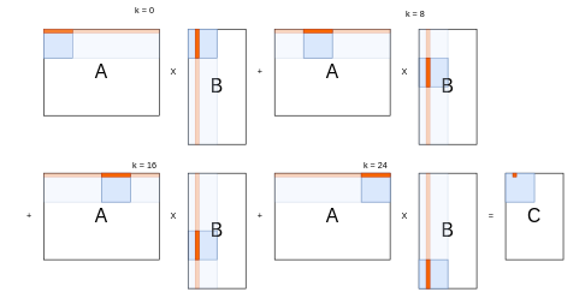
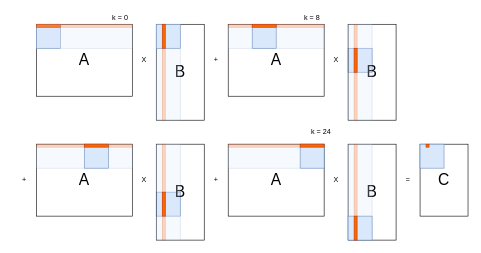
  <mxCell id="0" />
  <mxCell id="1" parent="0" />
  <mxCell id="2" value="" style="whiteSpace=wrap;html=1;aspect=fixed;fillColor=#dae8fc;strokeColor=#6c8ebf;" parent="1" vertex="1"><mxGeometry x="580" y="80" width="40" height="40" as="geometry" /></mxCell>
  <mxCell id="3" value="" style="whiteSpace=wrap;html=1;aspect=fixed;fillColor=#dae8fc;strokeColor=#6c8ebf;" parent="1" vertex="1"><mxGeometry x="260" y="320" width="40" height="40" as="geometry" /></mxCell>
  <mxCell id="4" value="&lt;font style=&quot;font-size: 26px;&quot;&gt;A&lt;/font&gt;" style="rounded=0;whiteSpace=wrap;html=1;fillColor=none;" parent="1" vertex="1"><mxGeometry x="60" y="40" width="160" height="120" as="geometry" /></mxCell>
  <mxCell id="5" value="&lt;font style=&quot;font-size: 26px;&quot;&gt;B&lt;/font&gt;" style="rounded=0;whiteSpace=wrap;html=1;fillColor=none;" parent="1" vertex="1"><mxGeometry x="260" y="40" width="80" height="160" as="geometry" /></mxCell>
  <mxCell id="6" value="&lt;font style=&quot;font-size: 26px;&quot;&gt;C&lt;/font&gt;" style="rounded=0;whiteSpace=wrap;html=1;fillColor=none;" parent="1" vertex="1"><mxGeometry x="700" y="240" width="80" height="120" as="geometry" /></mxCell>
  <mxCell id="7" value="" style="rounded=0;whiteSpace=wrap;html=1;fillColor=#dae8fc;strokeColor=#6c8ebf;" parent="1" vertex="1"><mxGeometry x="700" y="240" width="40" height="40" as="geometry" /></mxCell>
  <mxCell id="8" value="" style="whiteSpace=wrap;html=1;aspect=fixed;fillColor=#dae8fc;strokeColor=#6c8ebf;" parent="1" vertex="1"><mxGeometry x="60" y="40" width="40" height="40" as="geometry" /></mxCell>
  <mxCell id="9" value="" style="rounded=0;whiteSpace=wrap;html=1;fillColor=#fa6800;strokeColor=#C73500;fontColor=#000000;" parent="1" vertex="1"><mxGeometry x="60" y="40" width="40" height="5" as="geometry" /></mxCell>
  <mxCell id="10" value="" style="rounded=0;whiteSpace=wrap;html=1;fillColor=#fa6800;strokeColor=#C73500;fontColor=#000000;" parent="1" vertex="1"><mxGeometry x="710" y="240" width="5" height="5" as="geometry" /></mxCell>
  <mxCell id="11" value="" style="rounded=0;whiteSpace=wrap;html=1;fillColor=#dae8fc;strokeColor=#6c8ebf;opacity=25;" parent="1" vertex="1"><mxGeometry x="60" y="40" width="160" height="40" as="geometry" /></mxCell>
  <mxCell id="12" value="" style="rounded=0;whiteSpace=wrap;html=1;fillColor=#fa6800;strokeColor=#C73500;fontColor=#000000;opacity=25;" parent="1" vertex="1"><mxGeometry x="60" y="40" width="160" height="5" as="geometry" /></mxCell>
  <mxCell id="13" value="" style="rounded=0;whiteSpace=wrap;html=1;fillColor=#dae8fc;strokeColor=#6c8ebf;opacity=25;" parent="1" vertex="1"><mxGeometry x="260" y="40" width="40" height="160" as="geometry" /></mxCell>
  <mxCell id="14" value="" style="rounded=0;whiteSpace=wrap;html=1;fillColor=#fa6800;strokeColor=#C73500;fontColor=#000000;opacity=25;" parent="1" vertex="1"><mxGeometry x="270" y="40" width="5" height="160" as="geometry" /></mxCell>
  <mxCell id="15" value="" style="whiteSpace=wrap;html=1;aspect=fixed;fillColor=#dae8fc;strokeColor=#6c8ebf;" parent="1" vertex="1"><mxGeometry x="260" y="40" width="40" height="40" as="geometry" /></mxCell>
  <mxCell id="16" value="" style="rounded=0;whiteSpace=wrap;html=1;fillColor=#fa6800;strokeColor=#C73500;fontColor=#000000;" parent="1" vertex="1"><mxGeometry x="270" y="40" width="5" height="40" as="geometry" /></mxCell>
- <mxCell id="17" value="k = 0" style="text;html=1;strokeColor=none;fillColor=none;align=center;verticalAlign=middle;whiteSpace=wrap;rounded=0;" parent="1" vertex="1"><mxGeometry x="60" y="5" width="280" height="20" as="geometry" /></mxCell>
+ <mxCell id="17" value="k = 0" style="text;html=1;strokeColor=none;fillColor=none;align=center;verticalAlign=middle;whiteSpace=wrap;rounded=0;" parent="1" vertex="1"><mxGeometry x="60" y="20" width="280" height="20" as="geometry" /></mxCell>
  <mxCell id="18" value="&lt;font style=&quot;font-size: 26px;&quot;&gt;A&lt;/font&gt;" style="rounded=0;whiteSpace=wrap;html=1;fillColor=none;" parent="1" vertex="1"><mxGeometry x="380" y="40" width="160" height="120" as="geometry" /></mxCell>
  <mxCell id="19" value="&lt;font style=&quot;font-size: 26px;&quot;&gt;B&lt;/font&gt;" style="rounded=0;whiteSpace=wrap;html=1;fillColor=none;" parent="1" vertex="1"><mxGeometry x="580" y="40" width="80" height="160" as="geometry" /></mxCell>
  <mxCell id="20" value="" style="rounded=0;whiteSpace=wrap;html=1;fillColor=#dae8fc;strokeColor=#6c8ebf;opacity=25;" parent="1" vertex="1"><mxGeometry x="380" y="40" width="160" height="40" as="geometry" /></mxCell>
  <mxCell id="21" value="" style="rounded=0;whiteSpace=wrap;html=1;fillColor=#fa6800;strokeColor=#C73500;fontColor=#000000;opacity=25;" parent="1" vertex="1"><mxGeometry x="380" y="40" width="160" height="5" as="geometry" /></mxCell>
  <mxCell id="22" value="" style="rounded=0;whiteSpace=wrap;html=1;fillColor=#dae8fc;strokeColor=#6c8ebf;opacity=25;" parent="1" vertex="1"><mxGeometry x="580" y="40" width="40" height="160" as="geometry" /></mxCell>
  <mxCell id="23" value="" style="rounded=0;whiteSpace=wrap;html=1;fillColor=#fa6800;strokeColor=#C73500;fontColor=#000000;opacity=25;" parent="1" vertex="1"><mxGeometry x="590" y="40" width="5" height="160" as="geometry" /></mxCell>
  <mxCell id="24" value="" style="rounded=0;whiteSpace=wrap;html=1;fillColor=#fa6800;strokeColor=#C73500;fontColor=#000000;" parent="1" vertex="1"><mxGeometry x="590" y="80" width="5" height="40" as="geometry" /></mxCell>
- <mxCell id="25" value="k = 8" style="text;html=1;strokeColor=none;fillColor=none;align=center;verticalAlign=middle;whiteSpace=wrap;rounded=0;" parent="1" vertex="1"><mxGeometry x="435" y="10" width="280" height="20" as="geometry" /></mxCell>
+ <mxCell id="25" value="k = 8" style="text;html=1;strokeColor=none;fillColor=none;align=center;verticalAlign=middle;whiteSpace=wrap;rounded=0;" parent="1" vertex="1"><mxGeometry x="380" y="20" width="280" height="20" as="geometry" /></mxCell>
  <mxCell id="26" value="X" style="text;html=1;strokeColor=none;fillColor=none;align=center;verticalAlign=middle;whiteSpace=wrap;rounded=0;" parent="1" vertex="1"><mxGeometry x="220" y="80" width="40" height="40" as="geometry" /></mxCell>
  <mxCell id="27" value="+" style="text;html=1;strokeColor=none;fillColor=none;align=center;verticalAlign=middle;whiteSpace=wrap;rounded=0;" parent="1" vertex="1"><mxGeometry x="340" y="80" width="40" height="40" as="geometry" /></mxCell>
  <mxCell id="28" value="X" style="text;html=1;strokeColor=none;fillColor=none;align=center;verticalAlign=middle;whiteSpace=wrap;rounded=0;" parent="1" vertex="1"><mxGeometry x="540" y="80" width="40" height="40" as="geometry" /></mxCell>
  <mxCell id="29" value="" style="whiteSpace=wrap;html=1;aspect=fixed;fillColor=#dae8fc;strokeColor=#6c8ebf;" parent="1" vertex="1"><mxGeometry x="420" y="40" width="40" height="40" as="geometry" /></mxCell>
  <mxCell id="30" value="" style="rounded=0;whiteSpace=wrap;html=1;fillColor=#fa6800;strokeColor=#C73500;fontColor=#000000;" parent="1" vertex="1"><mxGeometry x="420" y="40" width="40" height="5" as="geometry" /></mxCell>
  <mxCell id="31" value="&lt;font style=&quot;font-size: 26px;&quot;&gt;A&lt;/font&gt;" style="rounded=0;whiteSpace=wrap;html=1;fillColor=none;" parent="1" vertex="1"><mxGeometry x="60" y="240" width="160" height="120" as="geometry" /></mxCell>
  <mxCell id="32" value="&lt;font style=&quot;font-size: 26px;&quot;&gt;B&lt;/font&gt;" style="rounded=0;whiteSpace=wrap;html=1;fillColor=none;" parent="1" vertex="1"><mxGeometry x="260" y="240" width="80" height="160" as="geometry" /></mxCell>
  <mxCell id="33" value="" style="rounded=0;whiteSpace=wrap;html=1;fillColor=#dae8fc;strokeColor=#6c8ebf;opacity=25;" parent="1" vertex="1"><mxGeometry x="60" y="240" width="160" height="40" as="geometry" /></mxCell>
  <mxCell id="34" value="" style="rounded=0;whiteSpace=wrap;html=1;fillColor=#fa6800;strokeColor=#C73500;fontColor=#000000;opacity=25;" parent="1" vertex="1"><mxGeometry x="60" y="240" width="160" height="5" as="geometry" /></mxCell>
  <mxCell id="35" value="" style="rounded=0;whiteSpace=wrap;html=1;fillColor=#dae8fc;strokeColor=#6c8ebf;opacity=25;" parent="1" vertex="1"><mxGeometry x="260" y="240" width="40" height="160" as="geometry" /></mxCell>
  <mxCell id="36" value="" style="rounded=0;whiteSpace=wrap;html=1;fillColor=#fa6800;strokeColor=#C73500;fontColor=#000000;opacity=25;" parent="1" vertex="1"><mxGeometry x="270" y="240" width="5" height="160" as="geometry" /></mxCell>
  <mxCell id="37" value="" style="rounded=0;whiteSpace=wrap;html=1;fillColor=#fa6800;strokeColor=#C73500;fontColor=#000000;" parent="1" vertex="1"><mxGeometry x="270" y="320" width="5" height="40" as="geometry" /></mxCell>
  <mxCell id="38" value="+" style="text;html=1;strokeColor=none;fillColor=none;align=center;verticalAlign=middle;whiteSpace=wrap;rounded=0;" parent="1" vertex="1"><mxGeometry y="280" width="40" height="40" as="geometry" x="20" /></mxCell>
  <mxCell id="39" value="X" style="text;html=1;strokeColor=none;fillColor=none;align=center;verticalAlign=middle;whiteSpace=wrap;rounded=0;" parent="1" vertex="1"><mxGeometry x="220" y="280" width="40" height="40" as="geometry" /></mxCell>
  <mxCell id="40" value="" style="whiteSpace=wrap;html=1;aspect=fixed;fillColor=#dae8fc;strokeColor=#6c8ebf;" parent="1" vertex="1"><mxGeometry x="140" y="240" width="40" height="40" as="geometry" /></mxCell>
  <mxCell id="41" value="" style="rounded=0;whiteSpace=wrap;html=1;fillColor=#fa6800;strokeColor=#C73500;fontColor=#000000;" parent="1" vertex="1"><mxGeometry x="140" y="240" width="40" height="5" as="geometry" /></mxCell>
  <mxCell id="42" value="&lt;font style=&quot;font-size: 26px;&quot;&gt;A&lt;/font&gt;" style="rounded=0;whiteSpace=wrap;html=1;fillColor=none;" parent="1" vertex="1"><mxGeometry x="380" y="240" width="160" height="120" as="geometry" /></mxCell>
  <mxCell id="43" value="&lt;font style=&quot;font-size: 26px;&quot;&gt;B&lt;/font&gt;" style="rounded=0;whiteSpace=wrap;html=1;fillColor=none;" parent="1" vertex="1"><mxGeometry x="580" y="240" width="80" height="160" as="geometry" /></mxCell>
  <mxCell id="44" value="" style="rounded=0;whiteSpace=wrap;html=1;fillColor=#dae8fc;strokeColor=#6c8ebf;opacity=25;" parent="1" vertex="1"><mxGeometry x="380" y="240" width="160" height="40" as="geometry" /></mxCell>
  <mxCell id="45" value="" style="rounded=0;whiteSpace=wrap;html=1;fillColor=#fa6800;strokeColor=#C73500;fontColor=#000000;opacity=25;" parent="1" vertex="1"><mxGeometry x="380" y="240" width="160" height="5" as="geometry" /></mxCell>
  <mxCell id="46" value="" style="rounded=0;whiteSpace=wrap;html=1;fillColor=#dae8fc;strokeColor=#6c8ebf;opacity=25;" parent="1" vertex="1"><mxGeometry x="580" y="240" width="40" height="160" as="geometry" /></mxCell>
  <mxCell id="47" value="" style="rounded=0;whiteSpace=wrap;html=1;fillColor=#fa6800;strokeColor=#C73500;fontColor=#000000;opacity=25;" parent="1" vertex="1"><mxGeometry x="590" y="240" width="5" height="160" as="geometry" /></mxCell>
  <mxCell id="48" value="" style="whiteSpace=wrap;html=1;aspect=fixed;fillColor=#dae8fc;strokeColor=#6c8ebf;" parent="1" vertex="1"><mxGeometry x="580" y="360" width="40" height="40" as="geometry" /></mxCell>
  <mxCell id="49" value="" style="rounded=0;whiteSpace=wrap;html=1;fillColor=#fa6800;strokeColor=#C73500;fontColor=#000000;" parent="1" vertex="1"><mxGeometry x="590" y="360" width="5" height="40" as="geometry" /></mxCell>
  <mxCell id="50" value="+" style="text;html=1;strokeColor=none;fillColor=none;align=center;verticalAlign=middle;whiteSpace=wrap;rounded=0;" parent="1" vertex="1"><mxGeometry x="340" y="280" width="40" height="40" as="geometry" /></mxCell>
  <mxCell id="51" value="X" style="text;html=1;strokeColor=none;fillColor=none;align=center;verticalAlign=middle;whiteSpace=wrap;rounded=0;" parent="1" vertex="1"><mxGeometry x="540" y="280" width="40" height="40" as="geometry" /></mxCell>
  <mxCell id="52" value="" style="whiteSpace=wrap;html=1;aspect=fixed;fillColor=#dae8fc;strokeColor=#6c8ebf;" parent="1" vertex="1"><mxGeometry x="500" y="240" width="40" height="40" as="geometry" /></mxCell>
  <mxCell id="53" value="" style="rounded=0;whiteSpace=wrap;html=1;fillColor=#fa6800;strokeColor=#C73500;fontColor=#000000;" parent="1" vertex="1"><mxGeometry x="500" y="240" width="40" height="5" as="geometry" /></mxCell>
  <mxCell id="54" value="=" style="text;html=1;strokeColor=none;fillColor=none;align=center;verticalAlign=middle;whiteSpace=wrap;rounded=0;" parent="1" vertex="1"><mxGeometry x="660" y="280" width="40" height="40" as="geometry" /></mxCell>
- <mxCell id="55" value="k = 16" style="text;html=1;strokeColor=none;fillColor=none;align=center;verticalAlign=middle;whiteSpace=wrap;rounded=0;" parent="1" vertex="1"><mxGeometry x="60" y="220" width="280" height="20" as="geometry" /></mxCell>
- <mxCell id="56" value="k = 24" style="text;html=1;strokeColor=none;fillColor=none;align=center;verticalAlign=middle;whiteSpace=wrap;rounded=0;" parent="1" vertex="1"><mxGeometry x="380" y="220" width="280" height="20" as="geometry" /></mxCell>
+ <mxCell id="56" value="k = 24" style="text;html=1;strokeColor=none;fillColor=none;align=center;verticalAlign=middle;whiteSpace=wrap;rounded=0;" parent="1" vertex="1"><mxGeometry x="395" y="210" width="280" height="20" as="geometry" /></mxCell>
